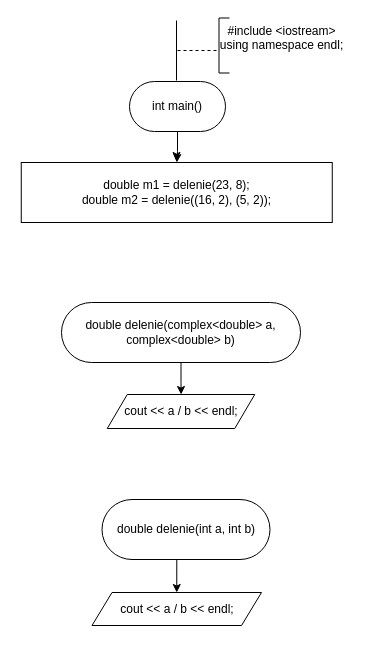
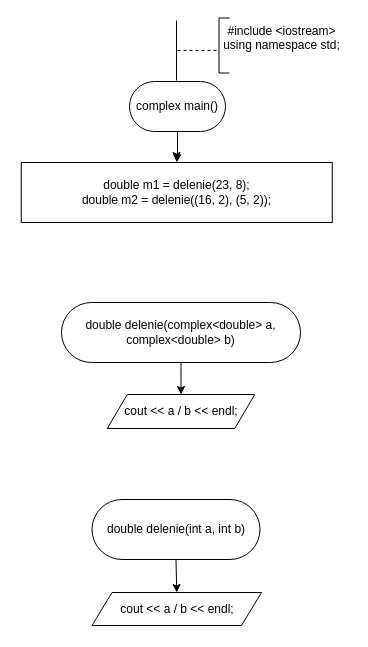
  <mxCell id="0" />
  <mxCell id="1" parent="0" />
  <mxCell id="2" style="edgeStyle=orthogonalEdgeStyle;rounded=0;orthogonalLoop=1;jettySize=auto;html=1;exitX=0.5;exitY=1;exitDx=0;exitDy=0;entryX=0.5;entryY=0;entryDx=0;entryDy=0;" edge="1" parent="1"><mxGeometry relative="1" as="geometry"><mxPoint x="176" y="159" as="sourcePoint" /><mxPoint x="176" y="160" as="targetPoint" /></mxGeometry></mxCell>
  <mxCell id="3" value="" style="endArrow=none;html=1;rounded=0;entryX=0.5;entryY=0;entryDx=0;entryDy=0;" edge="1" parent="1"><mxGeometry width="50" height="50" relative="1" as="geometry"><mxPoint x="176" y="20" as="sourcePoint" /><mxPoint x="176" y="80" as="targetPoint" /></mxGeometry></mxCell>
  <mxCell id="4" value="" style="endArrow=none;dashed=1;html=1;rounded=0;" edge="1" parent="1"><mxGeometry width="50" height="50" relative="1" as="geometry"><mxPoint x="216" y="50" as="sourcePoint" /><mxPoint x="176" y="50" as="targetPoint" /></mxGeometry></mxCell>
  <mxCell id="5" value="" style="shape=partialRectangle;whiteSpace=wrap;html=1;bottom=1;right=1;left=1;top=0;fillColor=none;routingCenterX=-0.5;rotation=90;" vertex="1" parent="1"><mxGeometry x="196" y="40" width="55" height="10" as="geometry" /></mxCell>
- <mxCell id="6" value="&lt;div&gt;#include &amp;lt;iostream&amp;gt;&lt;/div&gt;&lt;div&gt;using namespace endl;&lt;/div&gt;&lt;div&gt;&lt;br&gt;&lt;/div&gt;" style="text;html=1;align=center;verticalAlign=middle;resizable=0;points=[];autosize=1;strokeColor=none;fillColor=none;" vertex="1" parent="1"><mxGeometry x="216" y="20" width="130" height="50" as="geometry" /></mxCell>
+ <mxCell id="6" value="&lt;div&gt;#include &amp;lt;iostream&amp;gt;&lt;/div&gt;&lt;div&gt;using namespace std;&lt;/div&gt;&lt;div&gt;&lt;br&gt;&lt;/div&gt;" style="text;html=1;align=center;verticalAlign=middle;resizable=0;points=[];autosize=1;strokeColor=none;fillColor=none;" vertex="1" parent="1"><mxGeometry x="216" y="20" width="130" height="50" as="geometry" /></mxCell>
  <mxCell id="7" style="edgeStyle=orthogonalEdgeStyle;rounded=0;orthogonalLoop=1;jettySize=auto;html=1;exitX=0.5;exitY=1;exitDx=0;exitDy=0;" edge="1" parent="1" source="8" target="14"><mxGeometry relative="1" as="geometry" /></mxCell>
  <mxCell id="8" value="double delenie(complex&amp;lt;double&amp;gt; a, complex&amp;lt;double&amp;gt; b)" style="rounded=1;whiteSpace=wrap;html=1;arcSize=50;" vertex="1" parent="1"><mxGeometry x="61" y="302" width="239" height="60" as="geometry" /></mxCell>
  <mxCell id="9" style="edgeStyle=orthogonalEdgeStyle;rounded=0;orthogonalLoop=1;jettySize=auto;html=1;exitX=0.5;exitY=1;exitDx=0;exitDy=0;entryX=0.5;entryY=0;entryDx=0;entryDy=0;" edge="1" parent="1" source="10" target="13"><mxGeometry relative="1" as="geometry" /></mxCell>
- <mxCell id="10" value="double delenie(int a, int b)" style="rounded=1;whiteSpace=wrap;html=1;arcSize=50;" vertex="1" parent="1"><mxGeometry x="101.5" y="499" width="168" height="60" as="geometry" /></mxCell>
+ <mxCell id="10" value="double delenie(int a, int b)" style="rounded=1;whiteSpace=wrap;html=1;arcSize=50;" vertex="1" parent="1"><mxGeometry x="91.5" y="499" width="168" height="60" as="geometry" /></mxCell>
  <mxCell id="11" style="edgeStyle=orthogonalEdgeStyle;rounded=0;orthogonalLoop=1;jettySize=auto;html=1;exitX=0.5;exitY=1;exitDx=0;exitDy=0;" edge="1" parent="1" source="12" target="15"><mxGeometry relative="1" as="geometry" /></mxCell>
- <mxCell id="12" value="int main()" style="rounded=1;whiteSpace=wrap;html=1;arcSize=50;" vertex="1" parent="1"><mxGeometry x="129" y="81" width="96" height="50" as="geometry" /></mxCell>
+ <mxCell id="12" value="complex main()" style="rounded=1;whiteSpace=wrap;html=1;arcSize=50;" vertex="1" parent="1"><mxGeometry x="129" y="81" width="96" height="50" as="geometry" /></mxCell>
  <mxCell id="13" value="cout &amp;lt;&amp;lt; a / b &amp;lt;&amp;lt; endl;" style="shape=parallelogram;perimeter=parallelogramPerimeter;whiteSpace=wrap;html=1;fixedSize=1;" vertex="1" parent="1"><mxGeometry x="91.5" y="592" width="169.5" height="33" as="geometry" /></mxCell>
  <mxCell id="14" value="cout &amp;lt;&amp;lt; a / b &amp;lt;&amp;lt; endl;" style="shape=parallelogram;perimeter=parallelogramPerimeter;whiteSpace=wrap;html=1;fixedSize=1;" vertex="1" parent="1"><mxGeometry x="106.75" y="394" width="147.5" height="34" as="geometry" /></mxCell>
  <mxCell id="15" value="&lt;div&gt;double m1 = delenie(23, 8);&lt;/div&gt;&lt;div&gt;&lt;span&gt;&#09;&lt;/span&gt;double m2 = delenie((16, 2), (5, 2));&lt;/div&gt;" style="rounded=0;whiteSpace=wrap;html=1;" vertex="1" parent="1"><mxGeometry x="20.75" y="162" width="311" height="60" as="geometry" /></mxCell>
